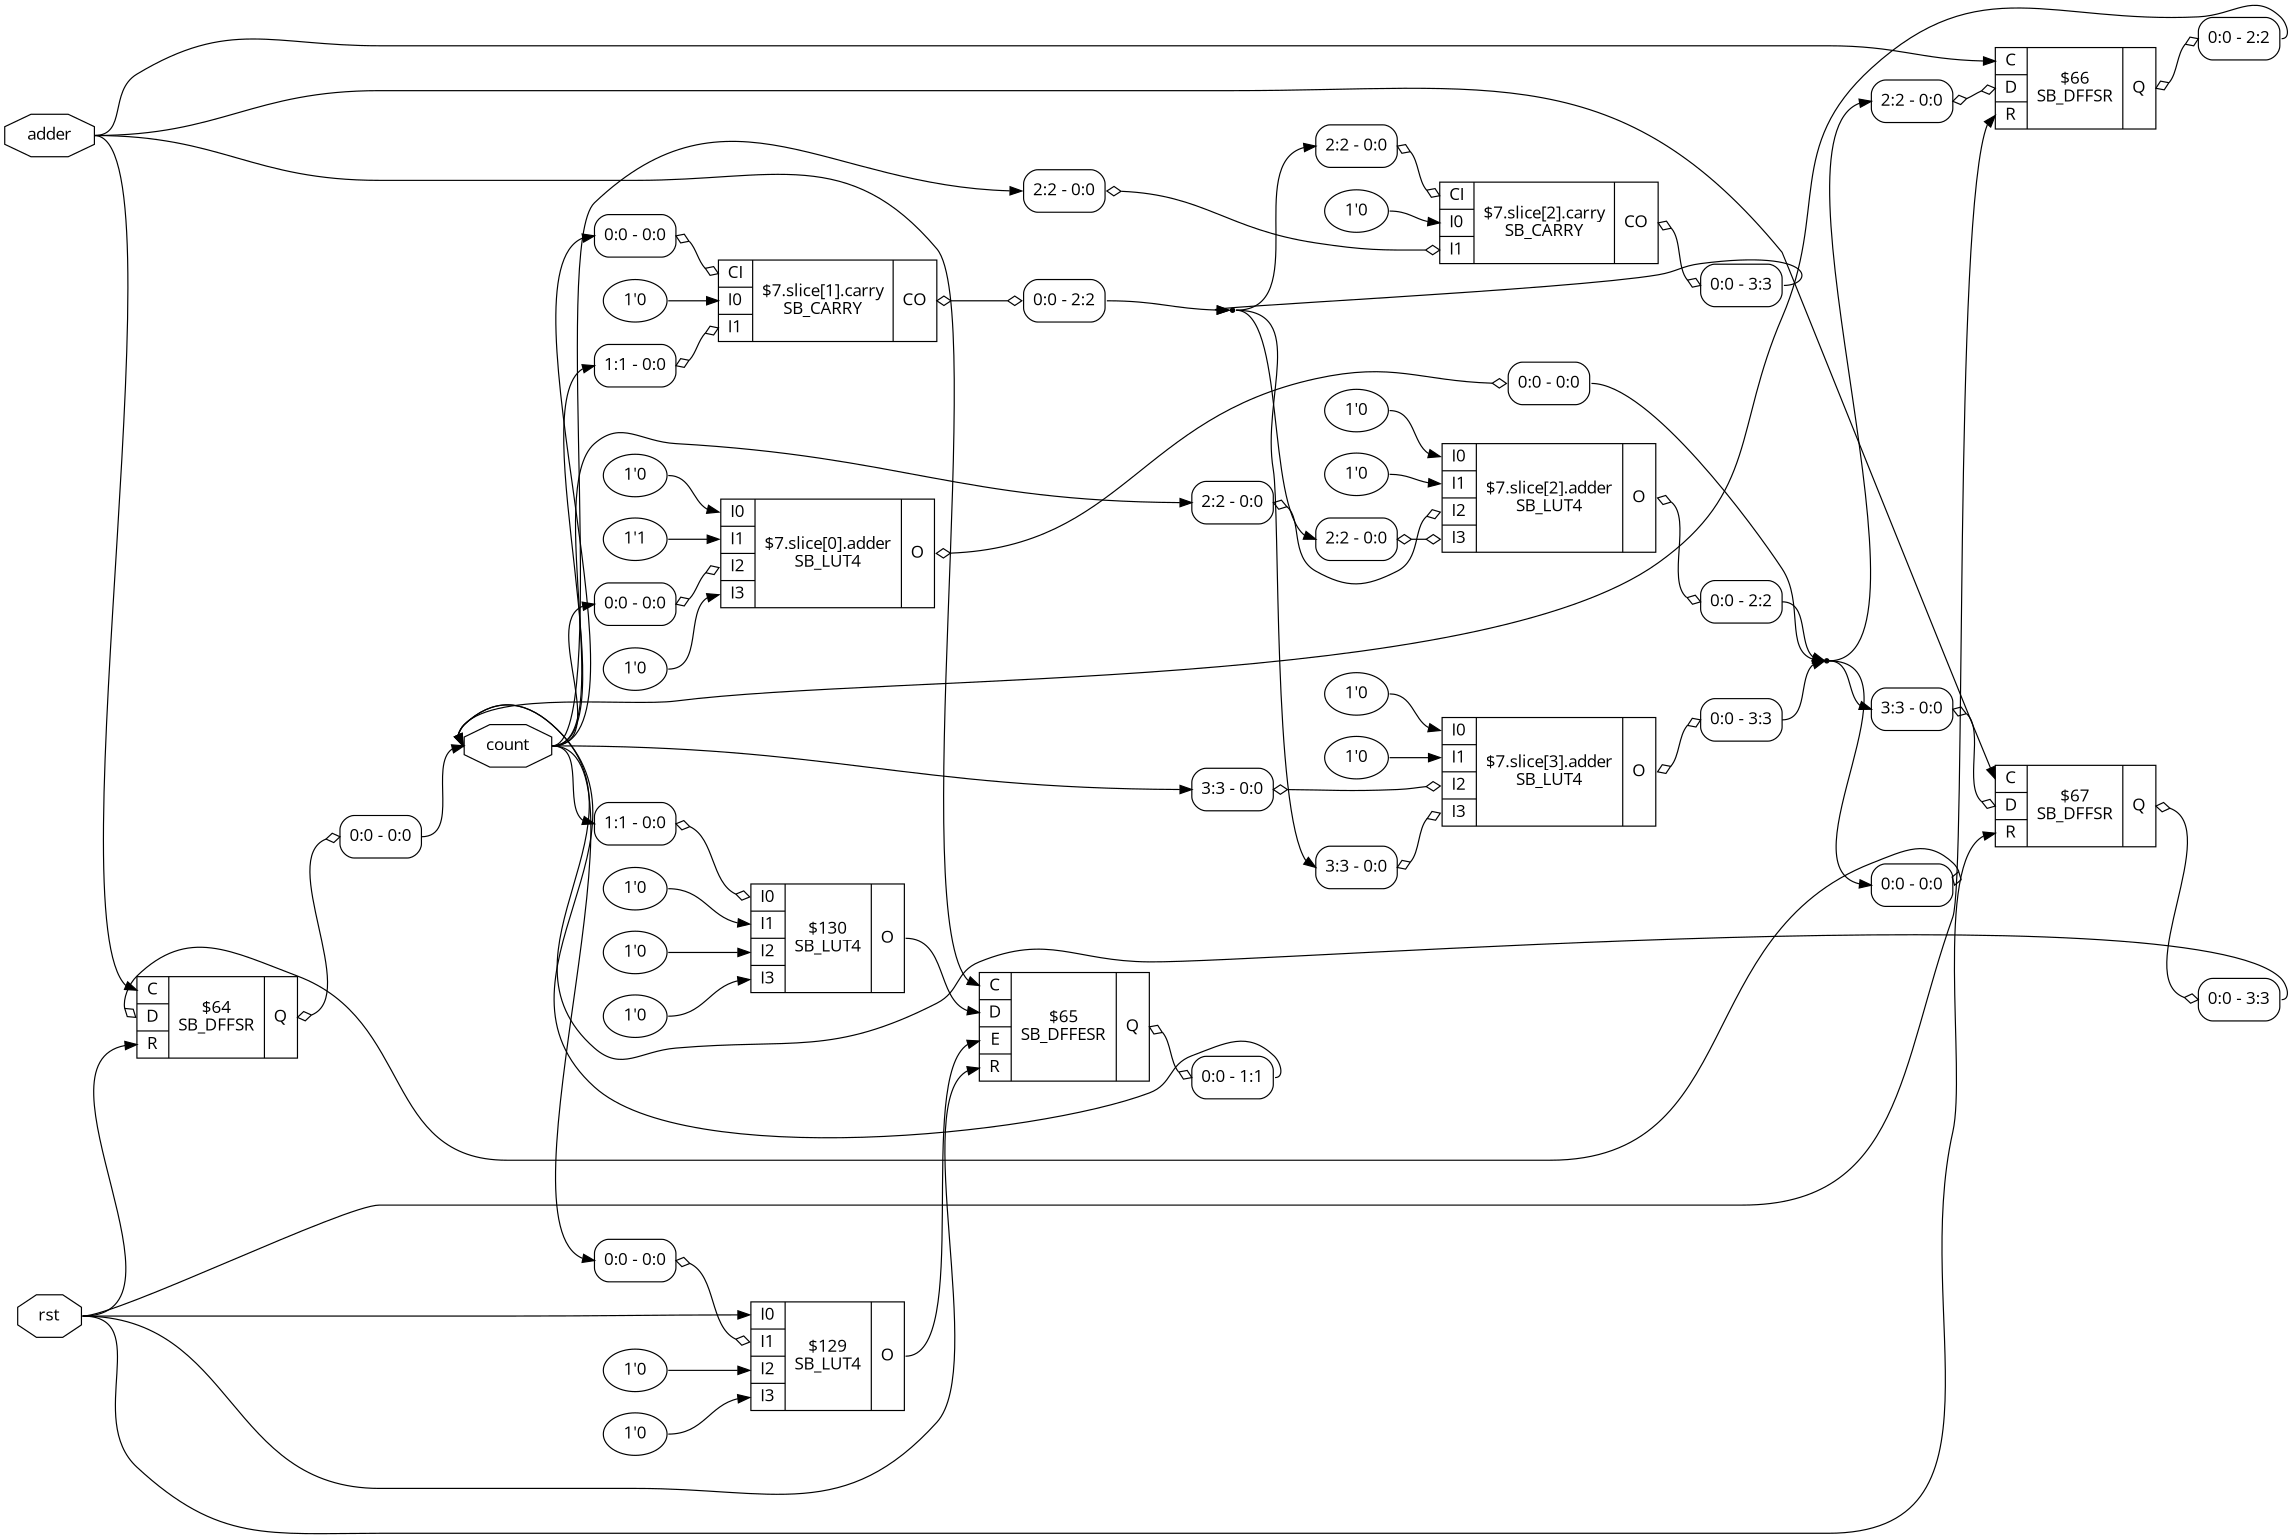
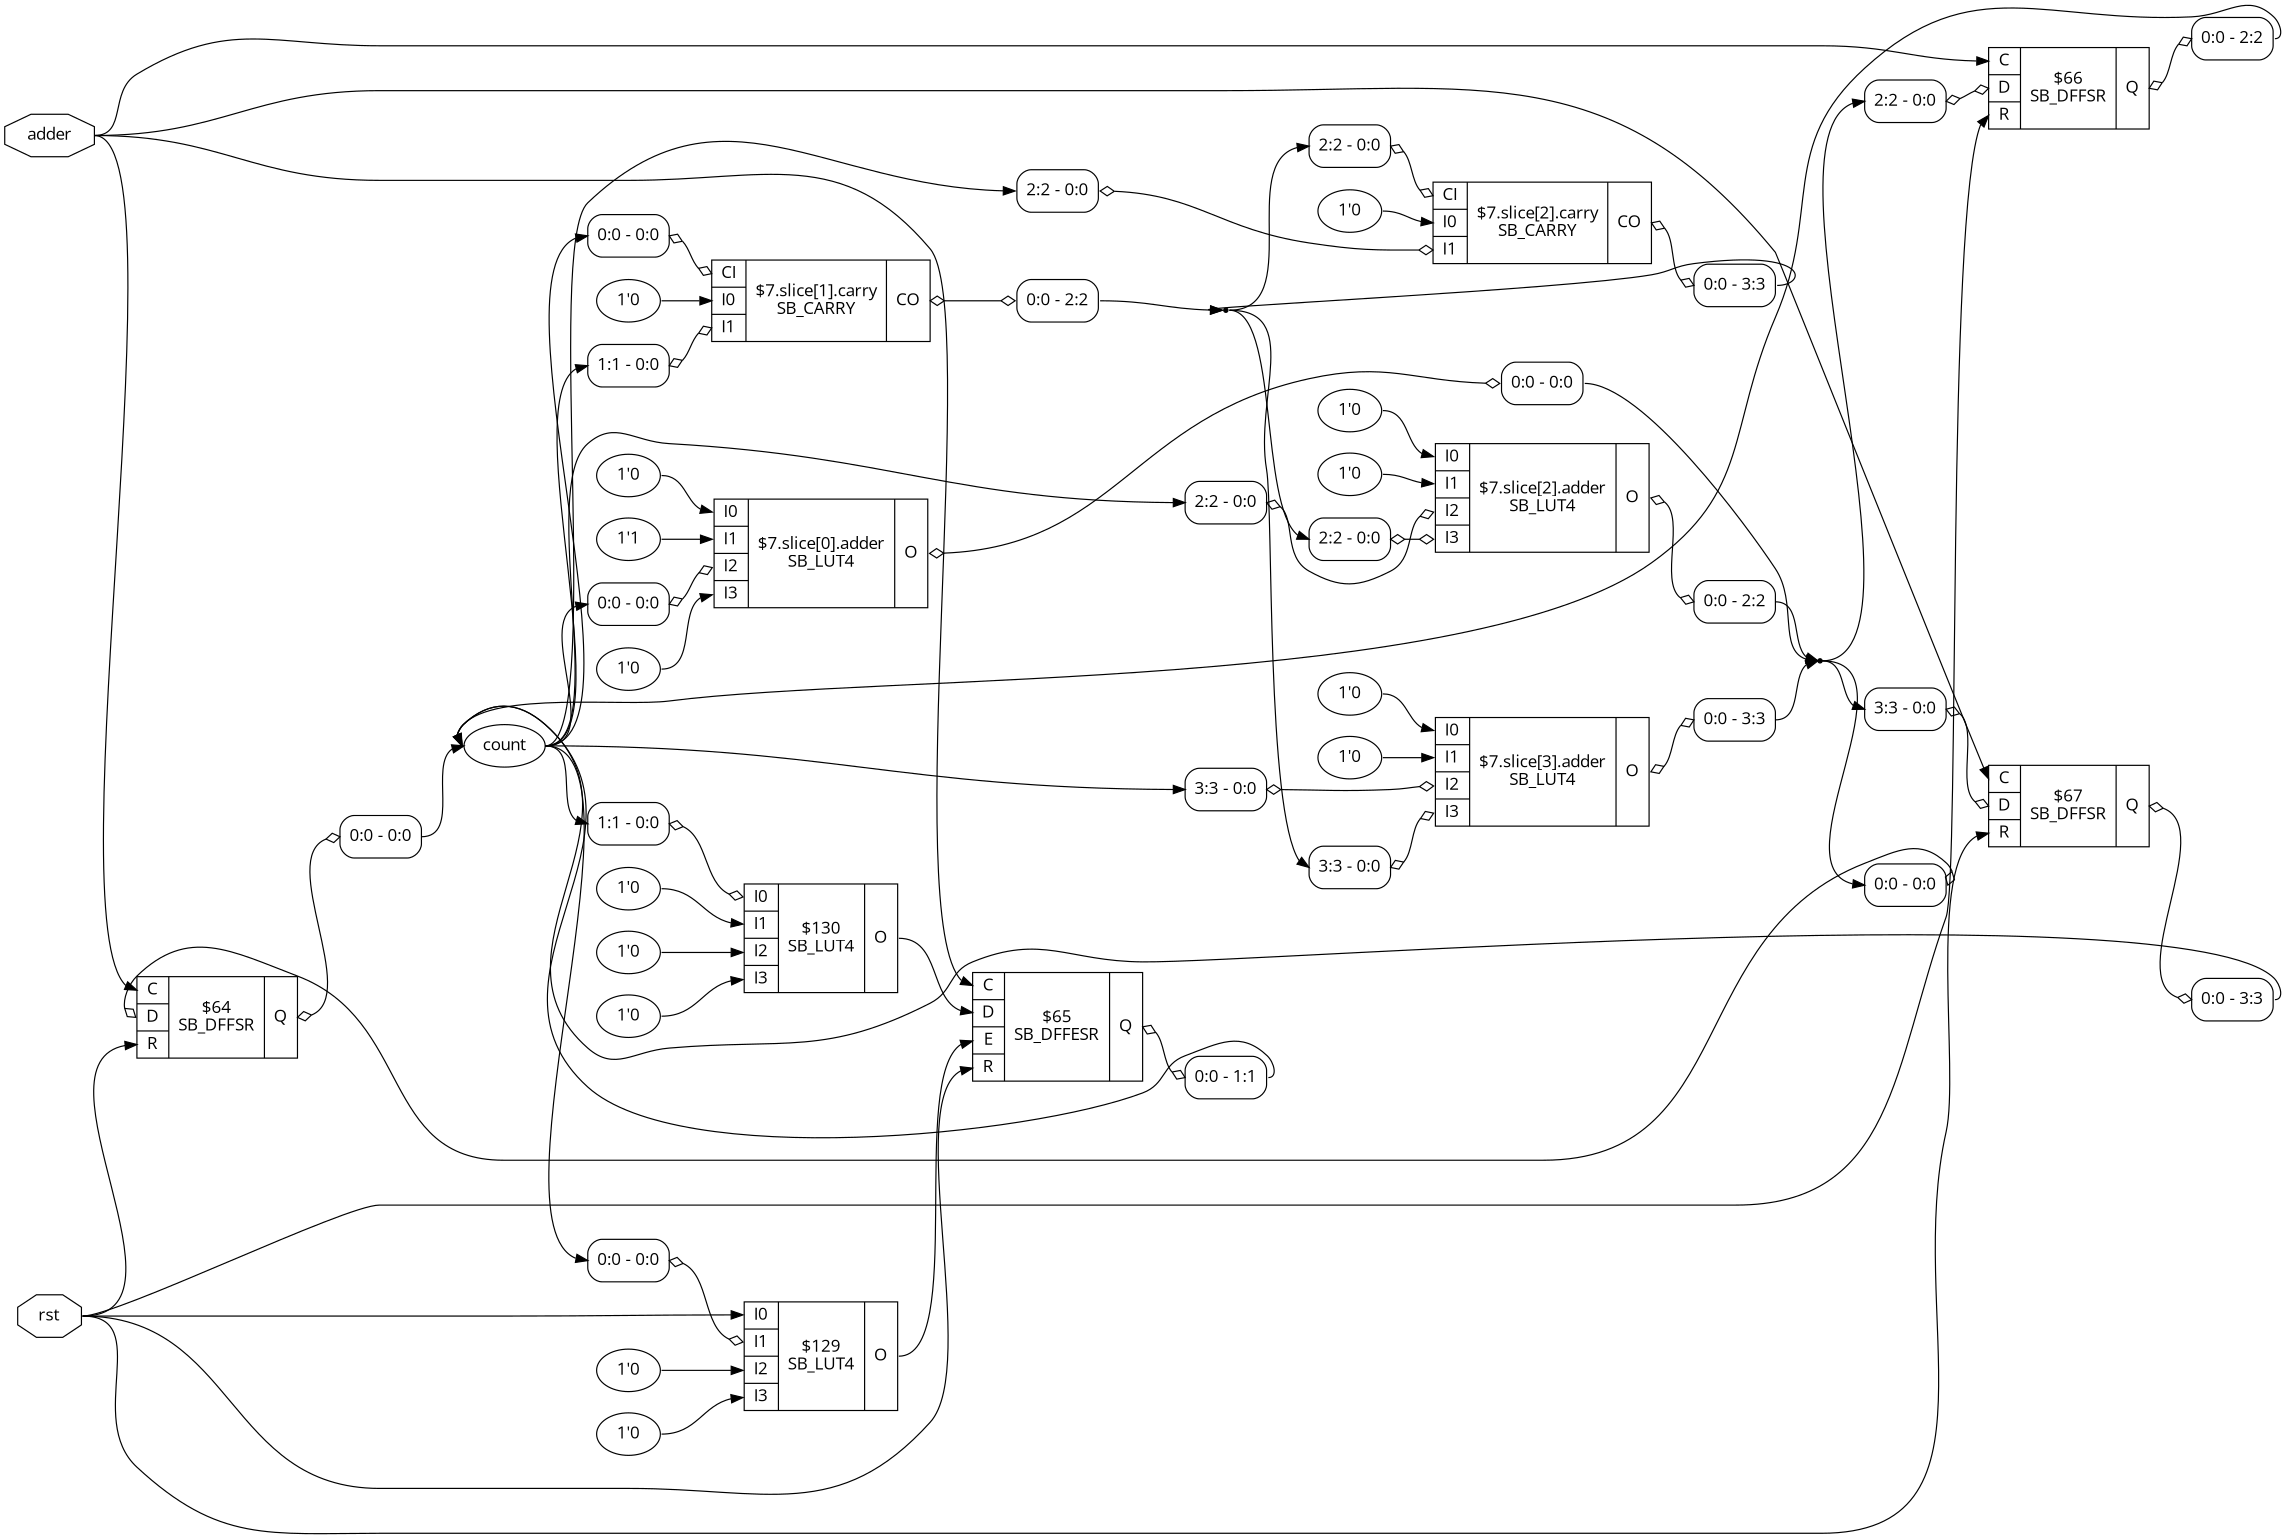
  digraph {
    fontname="Open Sans"
    rankdir=LR
    remincross=true
    node [fontname="Open Sans" shape=record]
    edge [color=black fontname="Open Sans" headport=w tailport=e]
    n6 [color=black fontcolor=black label=adder shape=octagon]
    c27 [label="{{<p23> C|<p24> D|<p25> R}|$64\nSB_DFFSR|{<p26> Q}}"]
    c29 [label="{{<p23> C|<p24> D|<p28> E|<p25> R}|$65\nSB_DFFESR|{<p26> Q}}"]
    c30 [label="{{<p23> C|<p24> D|<p25> R}|$66\nSB_DFFSR|{<p26> Q}}"]
    c31 [label="{{<p23> C|<p24> D|<p25> R}|$67\nSB_DFFSR|{<p26> Q}}"]
    x31 [label="<s0> 0:0 - 0:0 " style=rounded]
    x32 [label="<s0> 0:0 - 1:1 " style=rounded]
    x34 [label="<s0> 0:0 - 2:2 " style=rounded]
    x36 [label="<s0> 0:0 - 3:3 " style=rounded]
-   n7 [color=black fontcolor=black label=count shape=octagon]
+   n7 [color=black fontcolor=black label=count shape=ellipse]
    x0 [label="<s0> 0:0 - 0:0 " style=rounded]
    x3 [label="<s0> 1:1 - 0:0 " style=rounded]
    x9 [label="<s0> 0:0 - 0:0 " style=rounded]
    x12 [label="<s0> 0:0 - 0:0 " style=rounded]
    x15 [label="<s0> 1:1 - 0:0 " style=rounded]
    x18 [label="<s0> 2:2 - 0:0 " style=rounded]
    x24 [label="<s0> 2:2 - 0:0 " style=rounded]
    x27 [label="<s0> 3:3 - 0:0 " style=rounded]
    c14 [label="{{<p9> I0|<p10> I1|<p11> I2|<p12> I3}|$129\nSB_LUT4|{<p13> O}}"]
    c15 [label="{{<p9> I0|<p10> I1|<p11> I2|<p12> I3}|$130\nSB_LUT4|{<p13> O}}"]
    c16 [label="{{<p9> I0|<p10> I1|<p11> I2|<p12> I3}|$7.slice[0].adder\nSB_LUT4|{<p13> O}}"]
    c19 [label="{{<p17> CI|<p9> I0|<p10> I1}|$7.slice[1].carry\nSB_CARRY|{<p18> CO}}"]
    c20 [label="{{<p9> I0|<p10> I1|<p11> I2|<p12> I3}|$7.slice[2].adder\nSB_LUT4|{<p13> O}}"]
    c21 [label="{{<p17> CI|<p9> I0|<p10> I1}|$7.slice[2].carry\nSB_CARRY|{<p18> CO}}"]
    c22 [label="{{<p9> I0|<p10> I1|<p11> I2|<p12> I3}|$7.slice[3].adder\nSB_LUT4|{<p13> O}}"]
    n8 [color=black fontcolor=black label=rst shape=octagon]
    v1 [label="1'0" shape=""]
    v2 [label="1'0" shape=""]
    v4 [label="1'0" shape=""]
    v5 [label="1'0" shape=""]
    v6 [label="1'0" shape=""]
    v7 [label="1'0" shape=""]
    x11 [label="<s0> 0:0 - 0:0 " style=rounded]
    v8 [label="1'1" shape=""]
    v10 [label="1'0" shape=""]
    n4 [shape=point]
    x30 [label="<s0> 0:0 - 0:0 " style=rounded]
    x33 [label="<s0> 2:2 - 0:0 " style=rounded]
    x35 [label="<s0> 3:3 - 0:0 " style=rounded]
    v14 [label="1'0" shape=""]
    x13 [label="<s0> 0:0 - 2:2 " style=rounded]
    n5 [shape=point]
    x19 [label="<s0> 2:2 - 0:0 " style=rounded]
    x21 [label="<s0> 2:2 - 0:0 " style=rounded]
    x28 [label="<s0> 3:3 - 0:0 " style=rounded]
    v16 [label="1'0" shape=""]
    x20 [label="<s0> 0:0 - 2:2 " style=rounded]
    v17 [label="1'0" shape=""]
    v23 [label="1'0" shape=""]
    x22 [label="<s0> 0:0 - 3:3 " style=rounded]
    v25 [label="1'0" shape=""]
    x29 [label="<s0> 0:0 - 3:3 " style=rounded]
    v26 [label="1'0" shape=""]
    n6 -> c27 [headport="p23:w"]
    n6 -> c29 [headport="p23:w"]
    n6 -> c30 [headport="p23:w"]
    n6 -> c31 [headport="p23:w"]
    c27 -> x31 [arrowhead=odiamond arrowtail=odiamond dir=both tailport="p26:e"]
    c29 -> x32 [arrowhead=odiamond arrowtail=odiamond dir=both tailport="p26:e"]
    c30 -> x34 [arrowhead=odiamond arrowtail=odiamond dir=both tailport="p26:e"]
    c31 -> x36 [arrowhead=odiamond arrowtail=odiamond dir=both tailport="p26:e"]
    x31 -> n7 [tailport="s0:e"]
    x32 -> n7 [tailport="s0:e"]
    x34 -> n7 [tailport="s0:e"]
    x36 -> n7 [tailport="s0:e"]
    n7 -> x0 [headport="s0:w"]
    n7 -> x3 [headport="s0:w"]
    n7 -> x9 [headport="s0:w"]
    n7 -> x12 [headport="s0:w"]
    n7 -> x15 [headport="s0:w"]
    n7 -> x18 [headport="s0:w"]
    n7 -> x24 [headport="s0:w"]
    n7 -> x27 [headport="s0:w"]
    x0 -> c14 [arrowhead=odiamond arrowtail=odiamond dir=both headport="p10:w"]
    x3 -> c15 [arrowhead=odiamond arrowtail=odiamond dir=both headport="p9:w"]
    x9 -> c16 [arrowhead=odiamond arrowtail=odiamond dir=both headport="p11:w"]
    x12 -> c19 [arrowhead=odiamond arrowtail=odiamond dir=both headport="p17:w"]
    x15 -> c19 [arrowhead=odiamond arrowtail=odiamond dir=both headport="p10:w"]
    x18 -> c20 [arrowhead=odiamond arrowtail=odiamond dir=both headport="p11:w"]
    x24 -> c21 [arrowhead=odiamond arrowtail=odiamond dir=both headport="p10:w"]
    x27 -> c22 [arrowhead=odiamond arrowtail=odiamond dir=both headport="p11:w"]
    c14 -> c29 [headport="p28:w" tailport="p13:e"]
    c15 -> c29 [headport="p24:w" tailport="p13:e"]
    c16 -> x11 [arrowhead=odiamond arrowtail=odiamond dir=both tailport="p13:e"]
    c19 -> x13 [arrowhead=odiamond arrowtail=odiamond dir=both tailport="p18:e"]
    c20 -> x20 [arrowhead=odiamond arrowtail=odiamond dir=both tailport="p13:e"]
    c21 -> x22 [arrowhead=odiamond arrowtail=odiamond dir=both tailport="p18:e"]
    c22 -> x29 [arrowhead=odiamond arrowtail=odiamond dir=both tailport="p13:e"]
    n8 -> c27 [headport="p25:w"]
    n8 -> c29 [headport="p25:w"]
    n8 -> c30 [headport="p25:w"]
    n8 -> c31 [headport="p25:w"]
    n8 -> c14 [headport="p9:w"]
    v1 -> c14 [headport="p11:w"]
    v2 -> c14 [headport="p12:w"]
    v4 -> c15 [headport="p10:w"]
    v5 -> c15 [headport="p11:w"]
    v6 -> c15 [headport="p12:w"]
    v7 -> c16 [headport="p9:w"]
    x11 -> n4 [tailport="s0:e"]
    v8 -> c16 [headport="p10:w"]
    v10 -> c16 [headport="p12:w"]
    n4 -> x30 [headport="s0:w"]
    n4 -> x33 [headport="s0:w"]
    n4 -> x35 [headport="s0:w"]
    x30 -> c27 [arrowhead=odiamond arrowtail=odiamond dir=both headport="p24:w"]
    x33 -> c30 [arrowhead=odiamond arrowtail=odiamond dir=both headport="p24:w"]
    x35 -> c31 [arrowhead=odiamond arrowtail=odiamond dir=both headport="p24:w"]
    v14 -> c19 [headport="p9:w"]
    x13 -> n5 [tailport="s0:e"]
    n5 -> x19 [headport="s0:w"]
    n5 -> x21 [headport="s0:w"]
    n5 -> x28 [headport="s0:w"]
    x19 -> c20 [arrowhead=odiamond arrowtail=odiamond dir=both headport="p12:w"]
    x21 -> c21 [arrowhead=odiamond arrowtail=odiamond dir=both headport="p17:w"]
    x28 -> c22 [arrowhead=odiamond arrowtail=odiamond dir=both headport="p12:w"]
    v16 -> c20 [headport="p9:w"]
    x20 -> n4 [tailport="s0:e"]
    v17 -> c20 [headport="p10:w"]
    v23 -> c21 [headport="p9:w"]
    x22 -> n5 [tailport="s0:e"]
    v25 -> c22 [headport="p9:w"]
    x29 -> n4 [tailport="s0:e"]
    v26 -> c22 [headport="p10:w"]
  }
